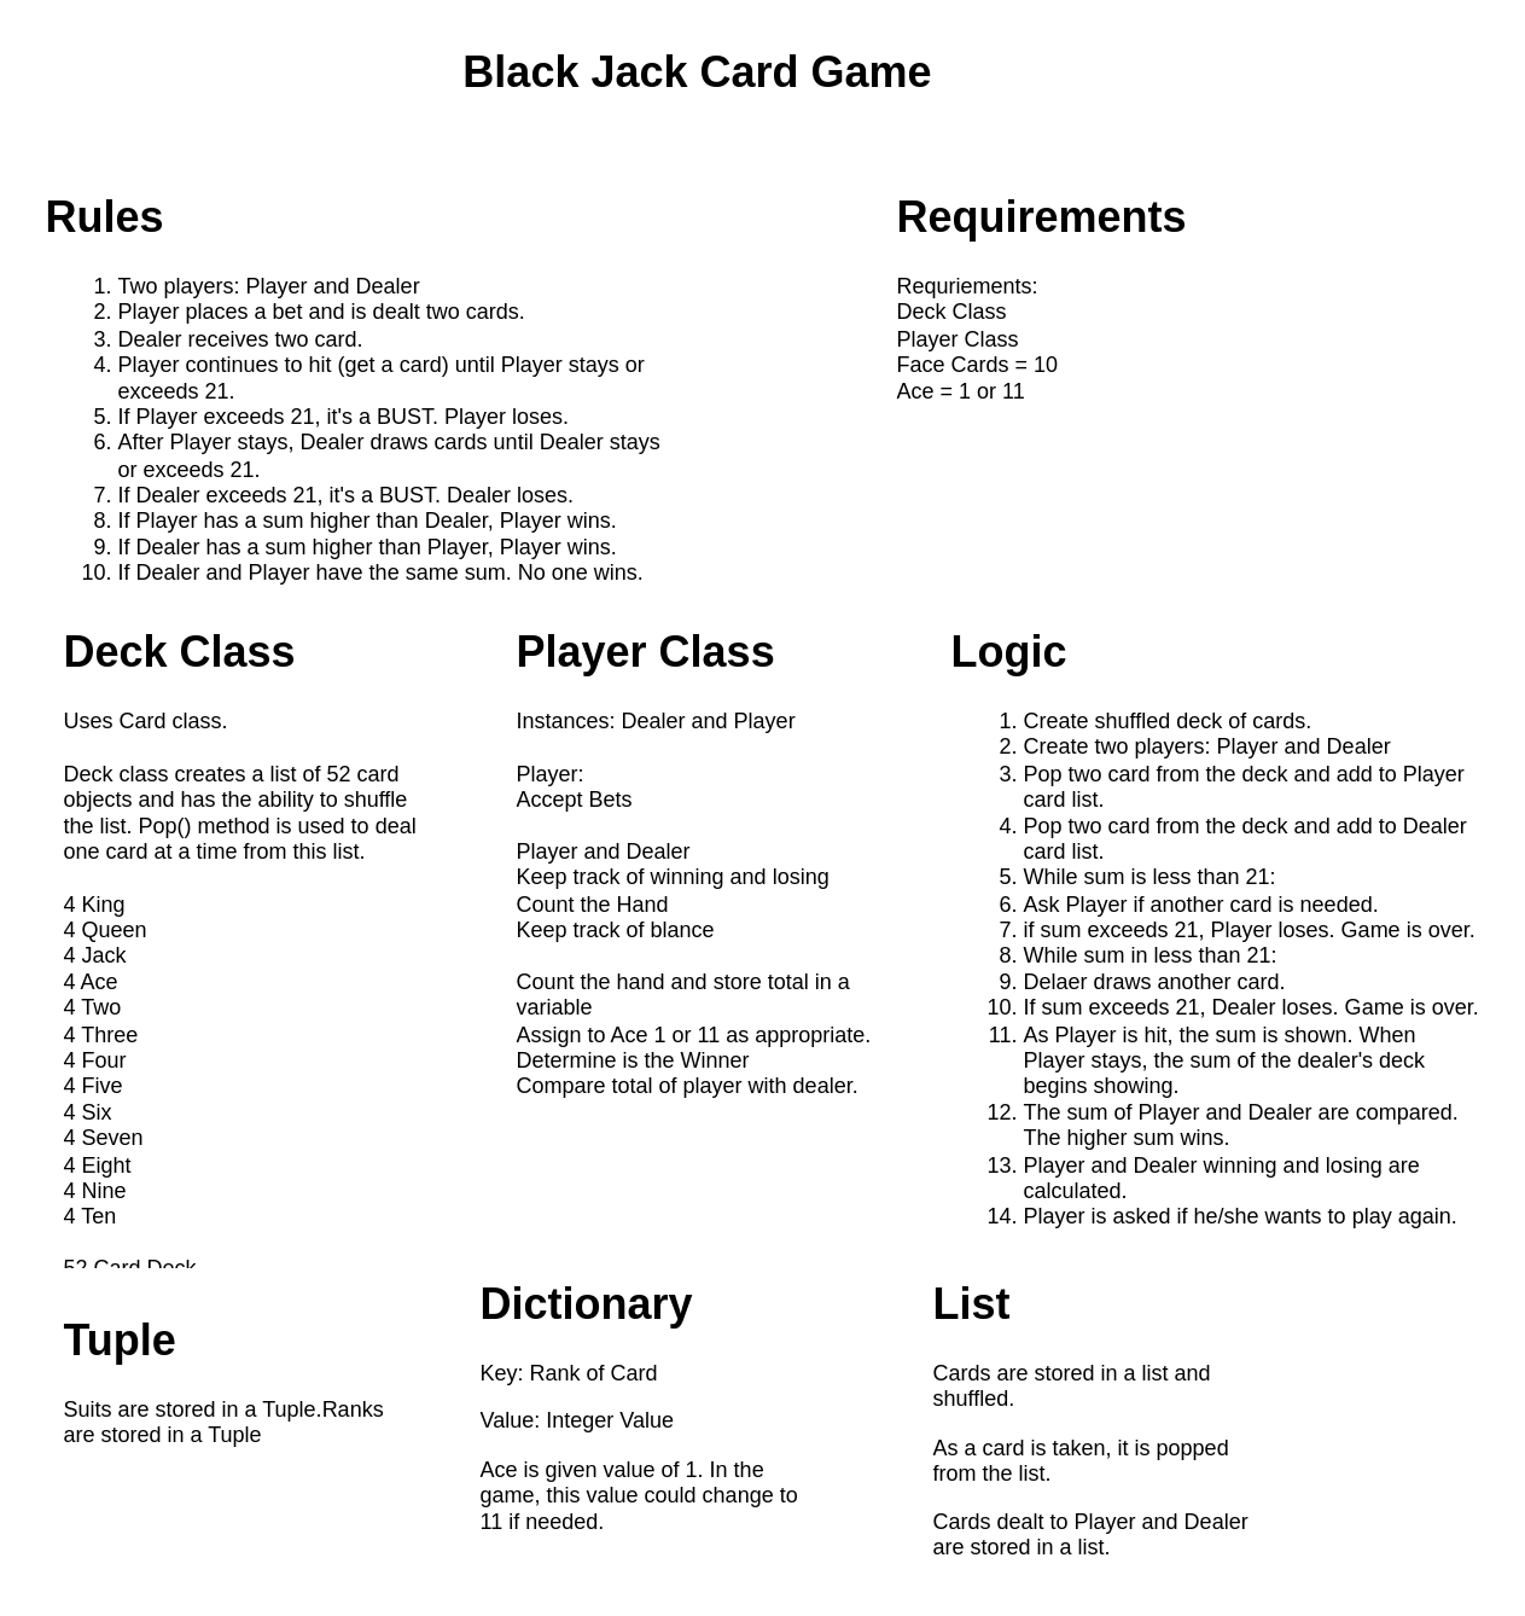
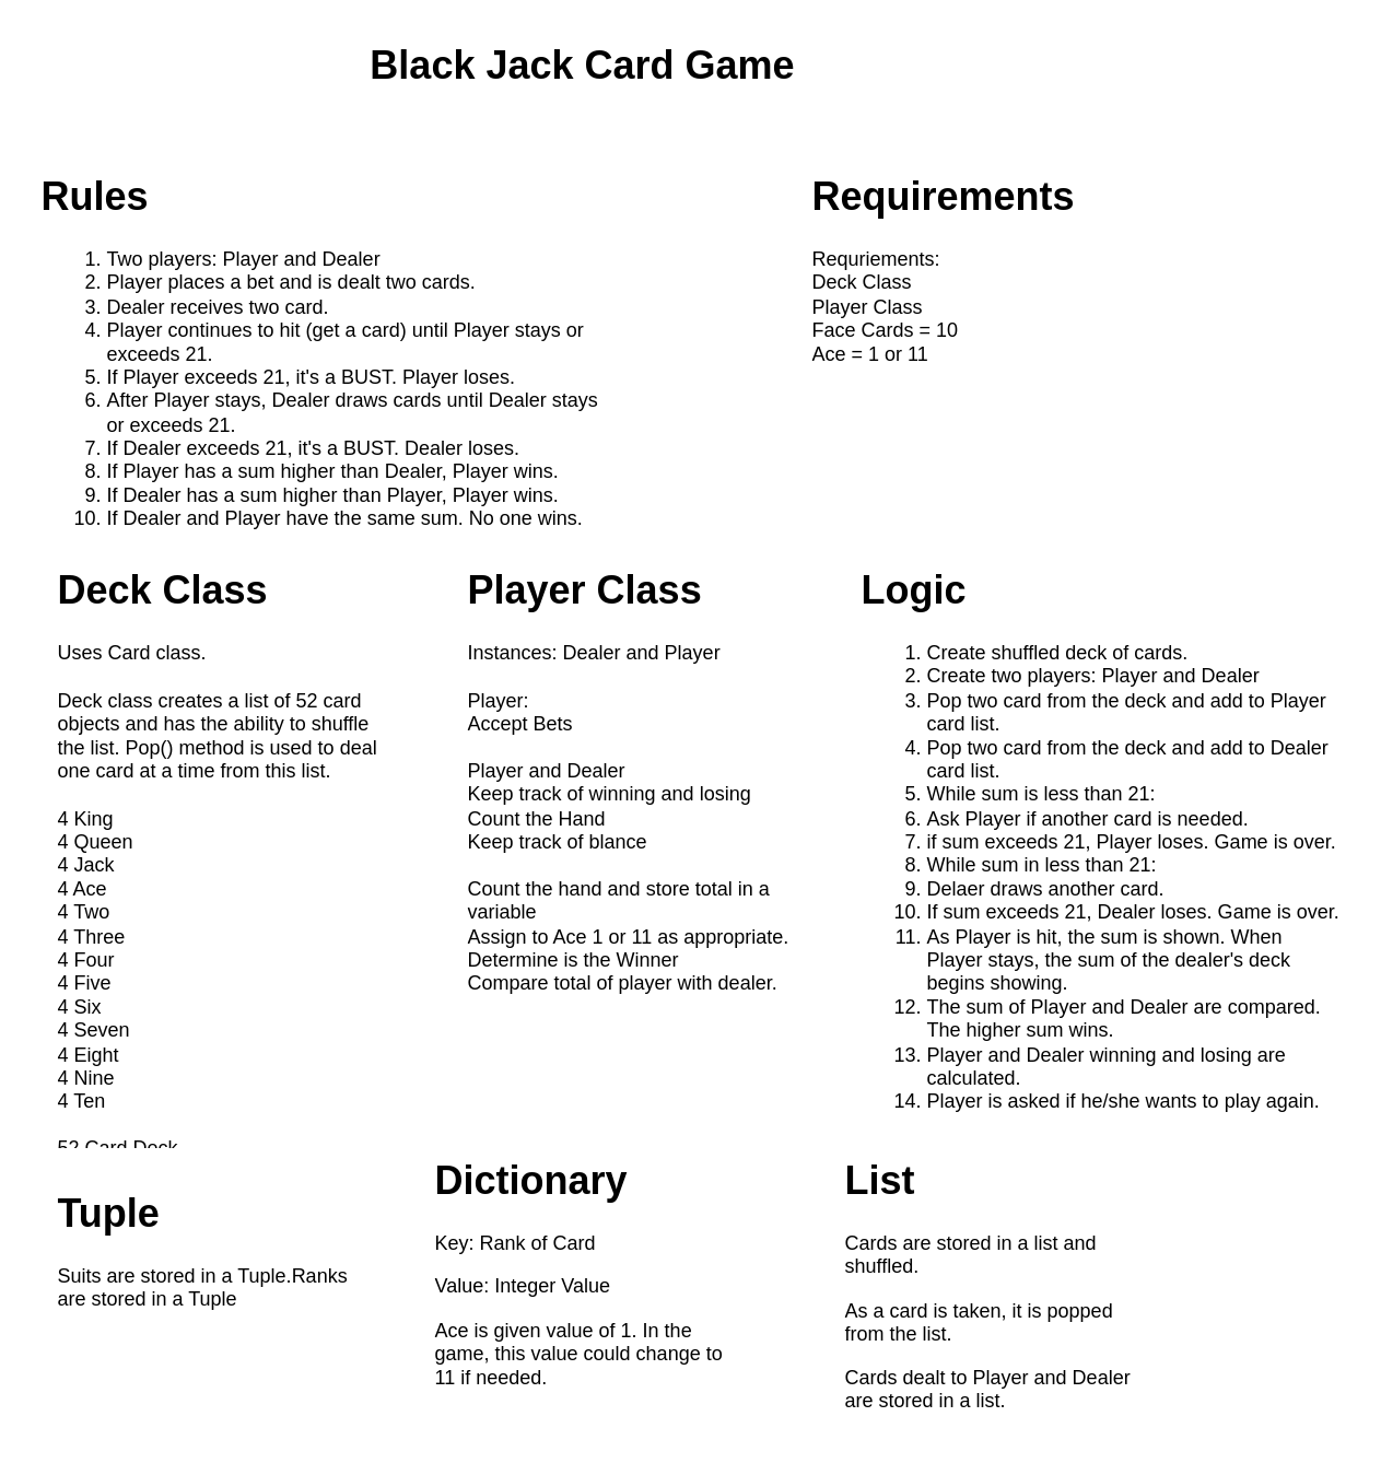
  <mxCell id="0" />
  <mxCell id="1" parent="0" />
  <mxCell id="2" value="&lt;h1&gt;Requirements&lt;/h1&gt;&lt;p&gt;&lt;span style=&quot;text-align: center&quot;&gt;Requriements:&lt;/span&gt;&lt;br style=&quot;text-align: center&quot;&gt;&lt;span style=&quot;text-align: center&quot;&gt;Deck Class&lt;/span&gt;&lt;br style=&quot;text-align: center&quot;&gt;&lt;span style=&quot;text-align: center&quot;&gt;Player Class&lt;/span&gt;&lt;br style=&quot;text-align: center&quot;&gt;&lt;span style=&quot;text-align: center&quot;&gt;Face Cards = 10&lt;/span&gt;&lt;br style=&quot;text-align: center&quot;&gt;&lt;span style=&quot;text-align: center&quot;&gt;Ace = 1 or 11&lt;/span&gt;&lt;br&gt;&lt;/p&gt;" style="text;html=1;strokeColor=none;fillColor=none;spacing=5;spacingTop=-20;whiteSpace=wrap;overflow=hidden;rounded=0;shadow=1;" parent="1" vertex="1"><mxGeometry x="490" width="205" height="140" as="geometry" y="100" /></mxCell>
  <mxCell id="3" value="&lt;h1&gt;Deck Class&lt;/h1&gt;&lt;div&gt;Uses Card class.&lt;/div&gt;&lt;div&gt;&lt;br&gt;&lt;/div&gt;&lt;div&gt;Deck class creates a list of 52 card objects and has the ability to shuffle the list. Pop() method is used to deal one card at a time from this list.&amp;nbsp;&lt;/div&gt;&lt;div&gt;&lt;br&gt;&lt;/div&gt;&lt;div&gt;4 King&lt;/div&gt;&lt;div&gt;4 Queen&lt;/div&gt;&lt;div&gt;4 Jack&lt;/div&gt;&lt;div&gt;4 Ace&lt;/div&gt;&lt;div&gt;4 Two&amp;nbsp;&lt;/div&gt;&lt;div&gt;4 Three&lt;/div&gt;&lt;div&gt;4 Four&lt;/div&gt;&lt;div&gt;4 Five&lt;/div&gt;&lt;div&gt;4 Six&lt;/div&gt;&lt;div&gt;4 Seven&lt;/div&gt;&lt;div&gt;4 Eight&amp;nbsp;&lt;/div&gt;&lt;div&gt;4 Nine&lt;/div&gt;&lt;div&gt;4 Ten&lt;/div&gt;&lt;div&gt;&lt;br&gt;&lt;/div&gt;&lt;div&gt;52 Card Deck&lt;/div&gt;" style="text;html=1;strokeColor=none;fillColor=none;spacing=5;spacingTop=-20;whiteSpace=wrap;overflow=hidden;rounded=0;shadow=1;" parent="1" vertex="1"><mxGeometry x="30" y="340" width="210" height="360" as="geometry" /></mxCell>
  <mxCell id="4" value="&lt;h1&gt;Dictionary&lt;/h1&gt;&lt;p&gt;Key: Rank of Card&lt;/p&gt;&lt;p&gt;Value: Integer Value&lt;/p&gt;&lt;p&gt;Ace is given value of 1. In the game, this value could change to 11 if needed.&lt;/p&gt;" style="text;html=1;strokeColor=none;fillColor=none;spacing=5;spacingTop=-20;whiteSpace=wrap;overflow=hidden;rounded=0;shadow=1;" parent="1" vertex="1"><mxGeometry x="260" y="700" width="190" height="150" as="geometry" /></mxCell>
  <mxCell id="5" value="&lt;h1&gt;List&lt;/h1&gt;&lt;p&gt;Cards are stored in a list and shuffled.&amp;nbsp;&lt;/p&gt;&lt;p&gt;As a card is taken, it is popped from the list.&lt;/p&gt;&lt;p&gt;Cards dealt to Player and Dealer are stored in a list.&lt;/p&gt;" style="text;html=1;strokeColor=none;fillColor=none;spacing=5;spacingTop=-20;whiteSpace=wrap;overflow=hidden;rounded=0;shadow=1;" parent="1" vertex="1"><mxGeometry x="510" y="700" width="190" height="170" as="geometry" /></mxCell>
  <mxCell id="6" value="&lt;h1&gt;Player Class&lt;/h1&gt;&lt;div&gt;Instances: Dealer and Player&lt;/div&gt;&lt;div&gt;&lt;br&gt;&lt;/div&gt;&lt;div&gt;Player:&lt;/div&gt;&lt;div&gt;Accept Bets&lt;/div&gt;&lt;div&gt;&lt;br&gt;&lt;/div&gt;&lt;div&gt;Player and Dealer&lt;/div&gt;&lt;div&gt;&lt;span&gt;Keep track of winning and losing&lt;/span&gt;&lt;/div&gt;&lt;div&gt;Count the Hand&lt;/div&gt;&lt;div&gt;Keep track of blance&lt;/div&gt;&lt;div&gt;&lt;span&gt;&lt;br&gt;&lt;/span&gt;&lt;/div&gt;&lt;div&gt;&lt;span&gt;Count the hand and store total in a variable&lt;/span&gt;&lt;/div&gt;&lt;div&gt;&lt;span&gt;Assign to Ace 1 or 11 as appropriate.&lt;/span&gt;&lt;/div&gt;&lt;div&gt;&lt;span&gt;&lt;div&gt;&lt;span&gt;Determine is the Winner&lt;/span&gt;&lt;/div&gt;&lt;div&gt;&lt;span&gt;Compare total of player with dealer.&lt;/span&gt;&lt;/div&gt;&lt;div&gt;&lt;br&gt;&lt;/div&gt;&lt;/span&gt;&lt;/div&gt;" style="text;html=1;strokeColor=none;fillColor=none;spacing=5;spacingTop=-20;whiteSpace=wrap;overflow=hidden;rounded=0;shadow=1;" parent="1" vertex="1"><mxGeometry x="280" y="340" width="215" height="270" as="geometry" /></mxCell>
  <mxCell id="7" value="&lt;h1&gt;Logic&lt;/h1&gt;&lt;p&gt;&lt;/p&gt;&lt;ol&gt;&lt;li&gt;&lt;span&gt;Create shuffled deck of cards.&amp;nbsp;&lt;/span&gt;&lt;br&gt;&lt;/li&gt;&lt;li&gt;Create two players: Player and Dealer&lt;/li&gt;&lt;li&gt;Pop two card from the deck and add to Player card list.&amp;nbsp;&lt;/li&gt;&lt;li&gt;Pop two card from the deck and add to Dealer card list.&amp;nbsp;&lt;/li&gt;&lt;li&gt;While sum is less than 21:&lt;/li&gt;&lt;li&gt;Ask Player if another card is needed.&lt;/li&gt;&lt;li&gt;if sum exceeds 21, Player loses. Game is over.&lt;/li&gt;&lt;li&gt;While sum in less than 21:&lt;/li&gt;&lt;li&gt;Delaer draws another card.&lt;/li&gt;&lt;li&gt;If sum exceeds 21, Dealer loses. Game is over.&lt;/li&gt;&lt;li&gt;As Player is hit, the sum is shown. When Player stays, the sum of the dealer's deck begins showing.&lt;/li&gt;&lt;li&gt;The sum of Player and Dealer are compared. The higher sum wins.&lt;/li&gt;&lt;li&gt;Player and Dealer winning and losing are calculated.&lt;/li&gt;&lt;li&gt;Player is asked if he/she wants to play again.&lt;/li&gt;&lt;/ol&gt;&lt;p&gt;&lt;/p&gt;" style="text;html=1;strokeColor=none;fillColor=none;spacing=5;spacingTop=-20;whiteSpace=wrap;overflow=hidden;rounded=0;shadow=1;" parent="1" vertex="1"><mxGeometry x="520" y="340" width="300" height="345" as="geometry" /></mxCell>
  <mxCell id="8" value="&lt;h1&gt;Tuple&lt;/h1&gt;&lt;p&gt;Suits are stored in a Tuple.&lt;span&gt;Ranks are stored in a Tuple&lt;/span&gt;&lt;/p&gt;" style="text;html=1;strokeColor=none;fillColor=none;spacing=5;spacingTop=-20;whiteSpace=wrap;overflow=hidden;rounded=0;shadow=1;" parent="1" vertex="1"><mxGeometry x="30" y="720" width="190" height="150" as="geometry" /></mxCell>
  <mxCell id="9" value="&lt;h1&gt;Rules&lt;/h1&gt;&lt;div&gt;&lt;div&gt;&lt;ol&gt;&lt;li&gt;Two players: Player and Dealer&lt;/li&gt;&lt;li&gt;Player places a bet and is dealt two cards.&lt;/li&gt;&lt;li&gt;Dealer receives two card.&lt;/li&gt;&lt;li&gt;Player continues to hit (get a card) until Player stays or exceeds 21.&lt;/li&gt;&lt;li&gt;If Player exceeds 21, it's a BUST. Player loses.&lt;/li&gt;&lt;li&gt;After Player stays, Dealer draws cards until Dealer stays or exceeds 21.&lt;/li&gt;&lt;li&gt;If Dealer exceeds 21, it's a BUST. Dealer loses.&lt;/li&gt;&lt;li&gt;If Player has a sum higher than Dealer, Player wins.&lt;/li&gt;&lt;li&gt;If Dealer has a sum higher than Player, Player wins.&lt;/li&gt;&lt;li&gt;If Dealer and Player have the same sum. No one wins.&lt;/li&gt;&lt;/ol&gt;&lt;/div&gt;&lt;/div&gt;" style="text;html=1;strokeColor=none;fillColor=none;spacing=5;spacingTop=-20;whiteSpace=wrap;overflow=hidden;rounded=0;shadow=1;" parent="1" vertex="1"><mxGeometry x="20" width="350" height="230" as="geometry" y="100" /></mxCell>
- <mxCell id="10" value="&lt;h1&gt;Black Jack Card Game&lt;/h1&gt;" style="text;html=1;strokeColor=none;fillColor=none;spacing=5;spacingTop=-20;whiteSpace=wrap;overflow=hidden;rounded=0;align=center;" parent="1" vertex="1"><mxGeometry x="125" y="20" width="520" height="40" as="geometry" /></mxCell>
+ <mxCell id="10" value="&lt;h1&gt;Black Jack Card Game&lt;/h1&gt;" style="text;html=1;strokeColor=none;fillColor=none;spacing=5;spacingTop=-20;whiteSpace=wrap;overflow=hidden;rounded=0;align=center;" parent="1" vertex="1"><mxGeometry x="95" y="20" width="520" height="40" as="geometry" /></mxCell>
